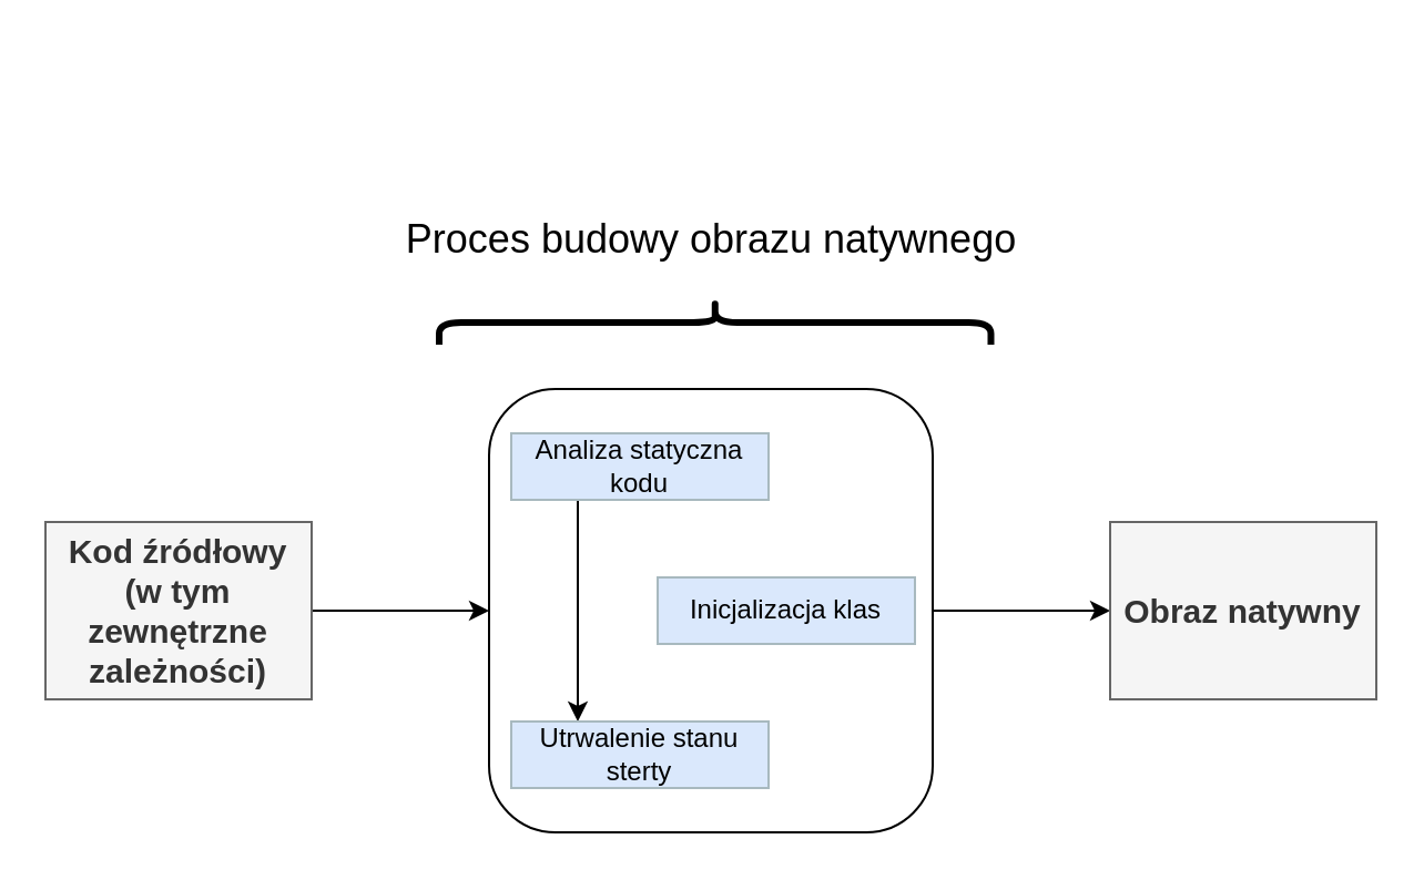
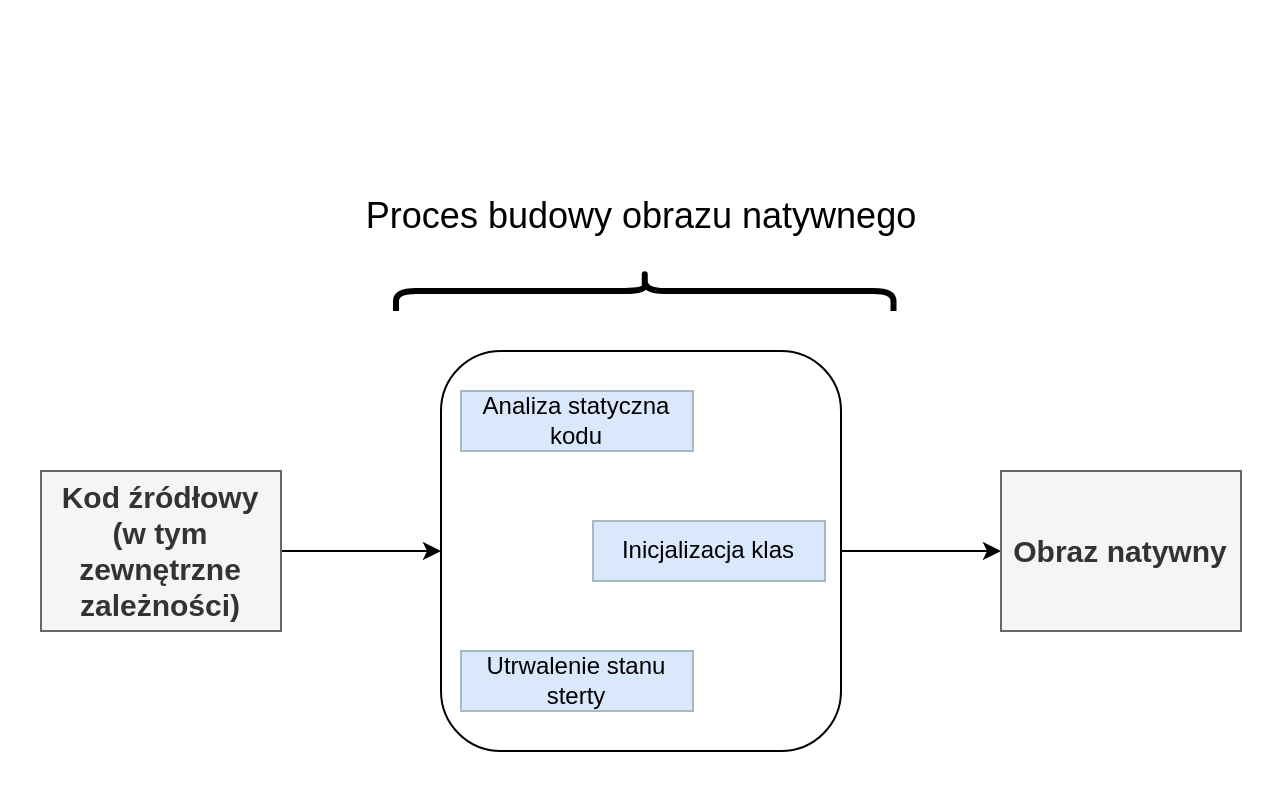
  <mxCell id="0" />
  <mxCell id="1" parent="0" />
  <mxCell id="2" style="edgeStyle=orthogonalEdgeStyle;rounded=0;orthogonalLoop=1;jettySize=auto;html=1;entryX=0;entryY=0.5;entryDx=0;entryDy=0;" edge="1" parent="1" source="3" target="5"><mxGeometry relative="1" as="geometry" /></mxCell>
  <mxCell id="3" value="&lt;b&gt;&lt;font style=&quot;font-size: 15px;&quot;&gt;Kod źródłowy&lt;/font&gt;&lt;/b&gt;&lt;div&gt;&lt;b&gt;&lt;font style=&quot;font-size: 15px;&quot;&gt;(w tym zewnętrzne zależności)&lt;/font&gt;&lt;/b&gt;&lt;/div&gt;" style="rounded=0;whiteSpace=wrap;html=1;fillColor=#f5f5f5;strokeColor=#666666;fontColor=#333333;" vertex="1" parent="1"><mxGeometry x="20" y="235" width="120" height="80" as="geometry" /></mxCell>
  <mxCell id="4" style="edgeStyle=orthogonalEdgeStyle;rounded=0;orthogonalLoop=1;jettySize=auto;html=1;entryX=0;entryY=0.5;entryDx=0;entryDy=0;" edge="1" parent="1" source="5" target="10"><mxGeometry relative="1" as="geometry" /></mxCell>
  <mxCell id="5" value="" style="rounded=1;whiteSpace=wrap;html=1;" vertex="1" parent="1"><mxGeometry x="220" y="175" width="200" height="200" as="geometry" /></mxCell>
- <mxCell id="6" style="edgeStyle=orthogonalEdgeStyle;rounded=0;orthogonalLoop=1;jettySize=auto;html=1;" edge="1" parent="1" source="7" target="8"><mxGeometry relative="1" as="geometry"><Array as="points"><mxPoint x="260" y="285" /><mxPoint x="260" y="285" /></Array></mxGeometry></mxCell>
  <mxCell id="7" value="Analiza statyczna kodu" style="rounded=0;whiteSpace=wrap;html=1;fillColor=#dae8fc;strokeColor=#A8B9BF;" vertex="1" parent="1"><mxGeometry x="230" y="195" width="116" height="30" as="geometry" /></mxCell>
  <mxCell id="8" value="Utrwalenie stanu sterty" style="rounded=0;whiteSpace=wrap;html=1;fillColor=#dae8fc;strokeColor=#A8B9BF;" vertex="1" parent="1"><mxGeometry x="230" y="325" width="116" height="30" as="geometry" /></mxCell>
  <mxCell id="9" value="Inicjalizacja klas" style="rounded=0;whiteSpace=wrap;html=1;fillColor=#dae8fc;strokeColor=#A8B9BF;" vertex="1" parent="1"><mxGeometry x="296" y="260" width="116" height="30" as="geometry" /></mxCell>
  <mxCell id="10" value="&lt;b&gt;&lt;font style=&quot;font-size: 15px;&quot;&gt;Obraz natywny&lt;/font&gt;&lt;/b&gt;" style="rounded=0;whiteSpace=wrap;html=1;fillColor=#f5f5f5;strokeColor=#666666;fontColor=#333333;" vertex="1" parent="1"><mxGeometry x="500" y="235" width="120" height="80" as="geometry" /></mxCell>
  <mxCell id="11" value="" style="shape=curlyBracket;whiteSpace=wrap;html=1;rounded=1;labelPosition=left;verticalLabelPosition=middle;align=right;verticalAlign=middle;rotation=90;strokeWidth=3;" vertex="1" parent="1"><mxGeometry x="311.88" y="20.63" width="20" height="248.75" as="geometry" /></mxCell>
  <mxCell id="12" value="&lt;font style=&quot;font-size: 18px;&quot;&gt;Proces budowy obrazu natywnego&lt;/font&gt;" style="text;html=1;align=center;verticalAlign=middle;resizable=0;points=[];autosize=1;strokeColor=none;fillColor=none;" vertex="1" parent="1"><mxGeometry x="170" y="88" width="300" height="40" as="geometry" /></mxCell>
